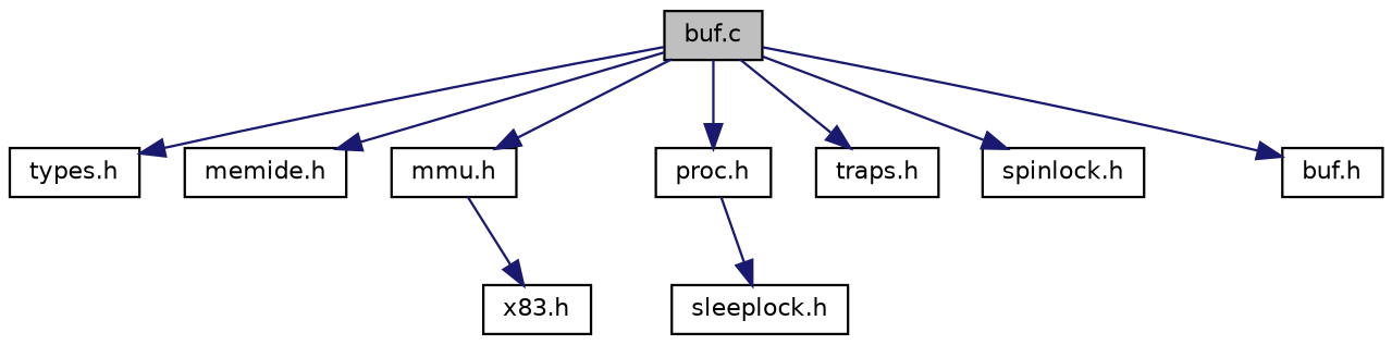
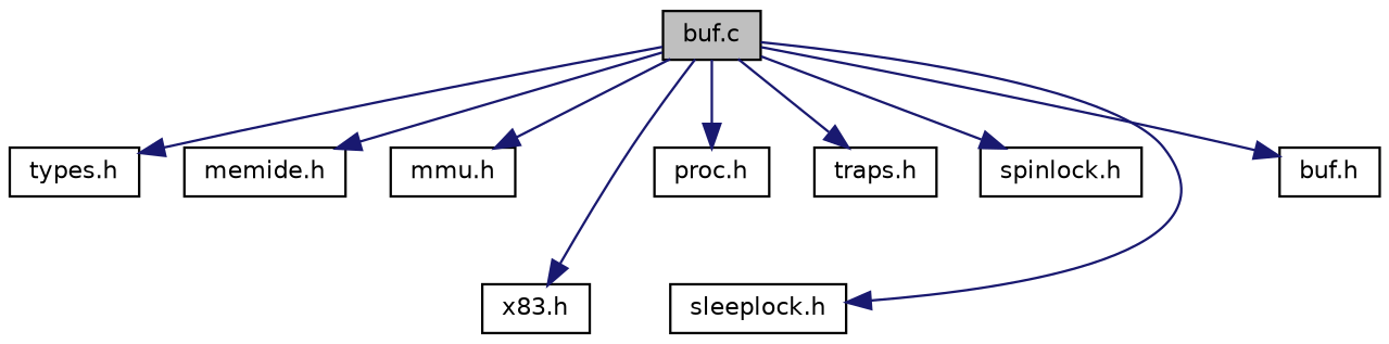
  digraph {
    node [color=black fillcolor=white fontname=Helvetica fontsize=10 shape=record style=filled]
    edge [color=midnightblue fontname=Helvetica fontsize=10 labelfontname=Helvetica labelfontsize=10 style=solid]
    n1 [fillcolor=grey75 fontcolor=black height=0.2 label="buf.c" width=0.4]
    n2 [height=0.2 label="types.h" width=0.4]
    n3 [height=0.2 label="memide.h" width=0.4]
    n4 [height=0.2 label="mmu.h" width=0.4]
    n5 [height=0.2 label="proc.h" width=0.4]
    n6 [height=0.2 label="x83.h" width=0.4]
    n7 [height=0.2 label="traps.h" width=0.4]
    n8 [height=0.2 label="spinlock.h" width=0.4]
    n9 [height=0.2 label="sleeplock.h" width=0.4]
    n10 [height=0.2 label="buf.h" width=0.4]
    n1 -> n2
    n1 -> n3
    n1 -> n4
    n1 -> n5
-   n4 -> n6
+   n1 -> n6
    n1 -> n7
    n1 -> n8
-   n5 -> n9
+   n1 -> n9
    n1 -> n10
  }
